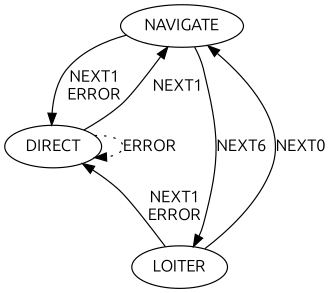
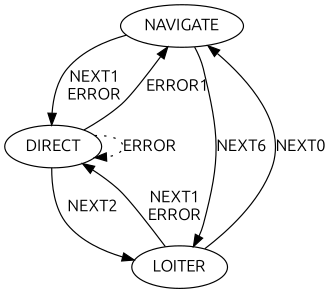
  digraph {
    fontname=Ubuntu
    node [fontname=Ubuntu]
    edge [fontname=Ubuntu style=solid weight=1]
    NAVIGATE
    DIRECT
    LOITER
    NAVIGATE -> DIRECT [label="NEXT1\nERROR"]
    NAVIGATE -> LOITER [label=NEXT6]
-   DIRECT -> NAVIGATE [label=NEXT1]
+   DIRECT -> NAVIGATE [label=ERROR1]
    DIRECT -> DIRECT [label=ERROR style=dotted weight=0.1]
+   DIRECT -> LOITER [label=NEXT2]
    LOITER -> NAVIGATE [label=NEXT0]
    LOITER -> DIRECT [label="NEXT1\nERROR"]
  }
